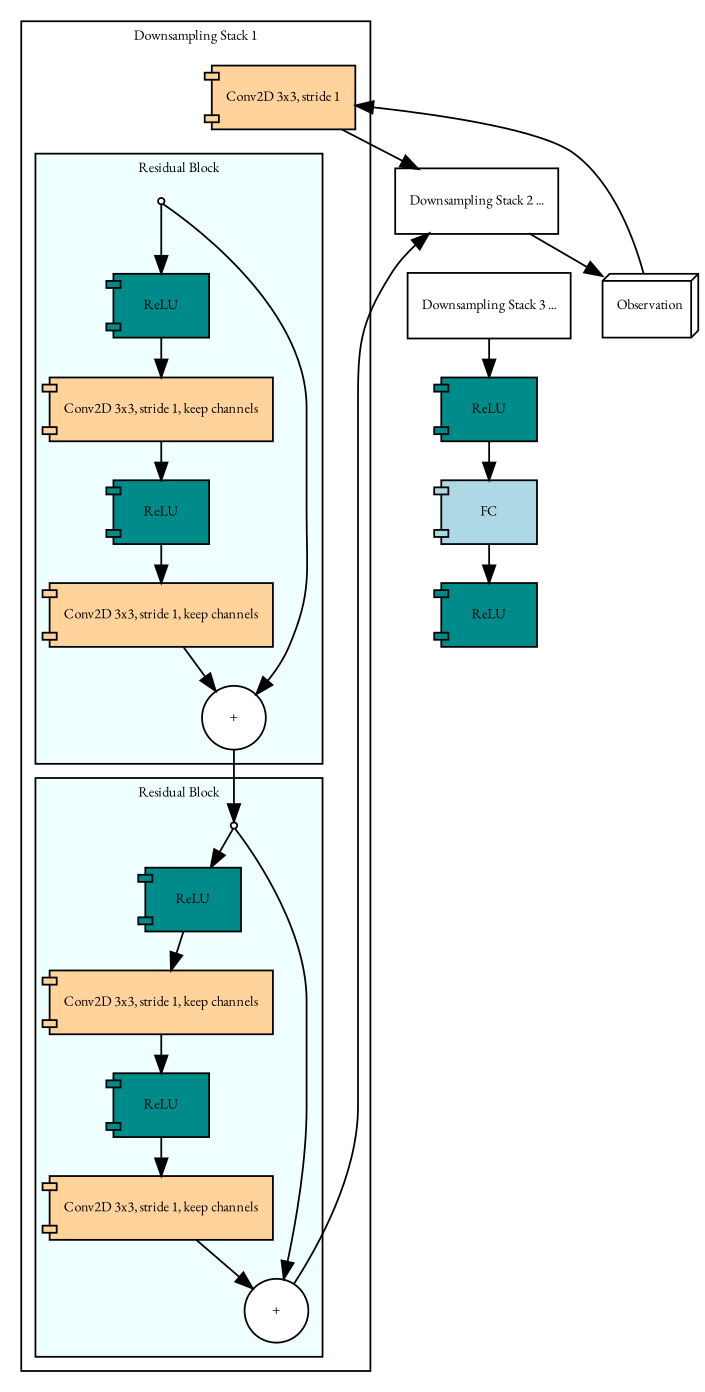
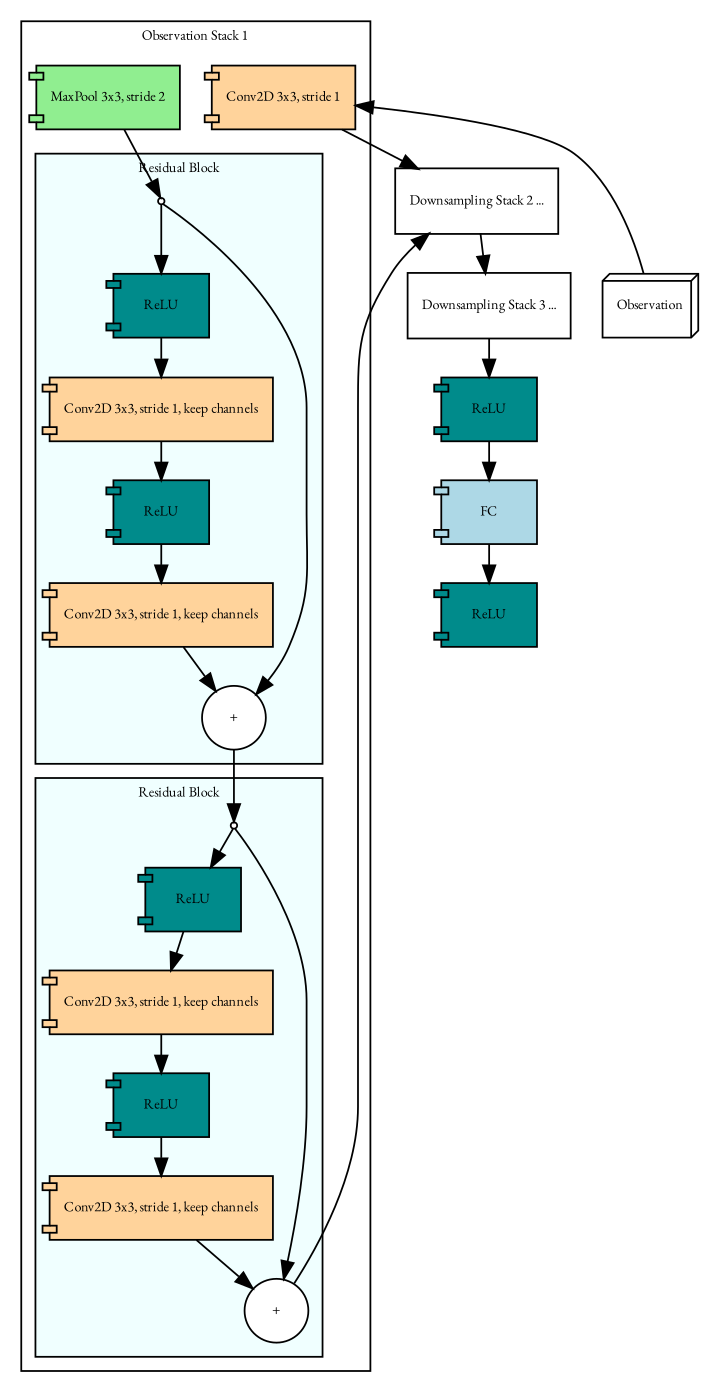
  digraph {
    compound=true
    fontname="EB Garamond"
    fontsize=8
    rankdir=TB
    ranksep=0.3
    node [fillcolor=white fontname="EB Garamond" fontsize=8 shape=component style=filled]
    edge [fontname="EB Garamond" fontsize=6]
    input_1_1 [shape=point]
    n2 [fillcolor=cyan4 label=<ReLU>]
    n3 [label=<+> shape=circle]
    n4 [fillcolor=burlywood1 label=<Conv2D 3x3, stride 1, keep channels>]
    n5 [fillcolor=cyan4 label=<ReLU>]
    n6 [fillcolor=burlywood1 label=<Conv2D 3x3, stride 1, keep channels>]
    input_1_2 [shape=point]
    n8 [fillcolor=cyan4 label=<ReLU>]
    n9 [label=<+> shape=circle]
    n10 [fillcolor=burlywood1 label=<Conv2D 3x3, stride 1, keep channels>]
    n11 [fillcolor=cyan4 label=<ReLU>]
    n12 [fillcolor=burlywood1 label=<Conv2D 3x3, stride 1, keep channels>]
    n13 [fillcolor=burlywood1 label=<Conv2D 3x3, stride 1>]
+   n14 [fillcolor=lightgreen label=<MaxPool 3x3, stride 2>]
    n15 [label=<Downsampling Stack 2 ...> shape=record style=""]
    n16 [label=<Observation> shape=box3d fillcolor="" style=""]
    n17 [label=<Downsampling Stack 3 ...> shape=record style=""]
    n18 [fillcolor=cyan4 label=<ReLU>]
    n19 [fillcolor=lightblue label=FC]
    n20 [fillcolor=cyan4 label=<ReLU>]
    subgraph cluster_1 {
      fillcolor=white
-     label="Downsampling Stack 1"
+     label="Observation Stack 1"
      style=filled
      n13
+     n14
      subgraph cluster_2 {
        fillcolor=azure1
        label="Residual Block"
        style=filled
        input_1_1
        n2
        n3
        n4
        n5
        n6
      }
      subgraph cluster_3 {
        fillcolor=azure1
        label="Residual Block"
        style=filled
        input_1_2
        n8
        n9
        n10
        n11
        n12
      }
    }
    input_1_1 -> n2
    input_1_1 -> n3
    n2 -> n4
    n3 -> input_1_2
    n4 -> n5
    n5 -> n6
    n6 -> n3
    input_1_2 -> n8
    input_1_2 -> n9
    n8 -> n10
    n9 -> n15
    n10 -> n11
    n11 -> n12
    n12 -> n9
    n13 -> n15
-   n15 -> n16
+   n14 -> input_1_1
+   n15 -> n17
    n16 -> n13
    n17 -> n18
    n18 -> n19
    n19 -> n20
  }
